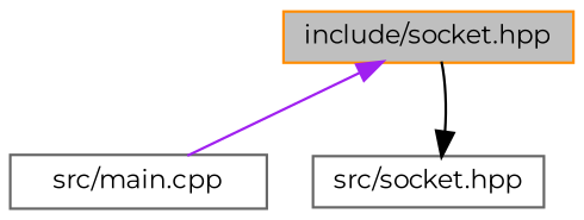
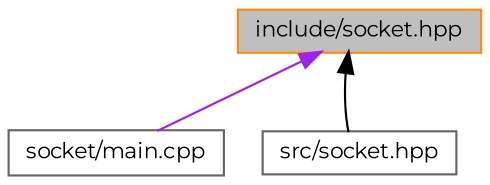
  digraph {
    fontname=Montserrat
    node [color=gray40 fillcolor=white fontname=Montserrat fontsize=10 shape=record style=filled]
    edge [dir=back fontname=Montserrat fontsize=10 labelfontname=Helvetica labelfontsize=10 style=solid]
    n1 [color=darkorange fillcolor=grey75 fontcolor=black height=0.2 label="include/socket.hpp" width=0.4]
-   n2 [height=0.2 label="src/main.cpp" width=0.4]
+   n2 [height=0.2 label="socket/main.cpp" width=0.4]
    n3 [height=0.2 label="src/socket.hpp" width=0.4]
    n1 -> n2 [color=purple]
-   n3 -> n1 [color=black]
+   n1 -> n3 [color=black]
  }
